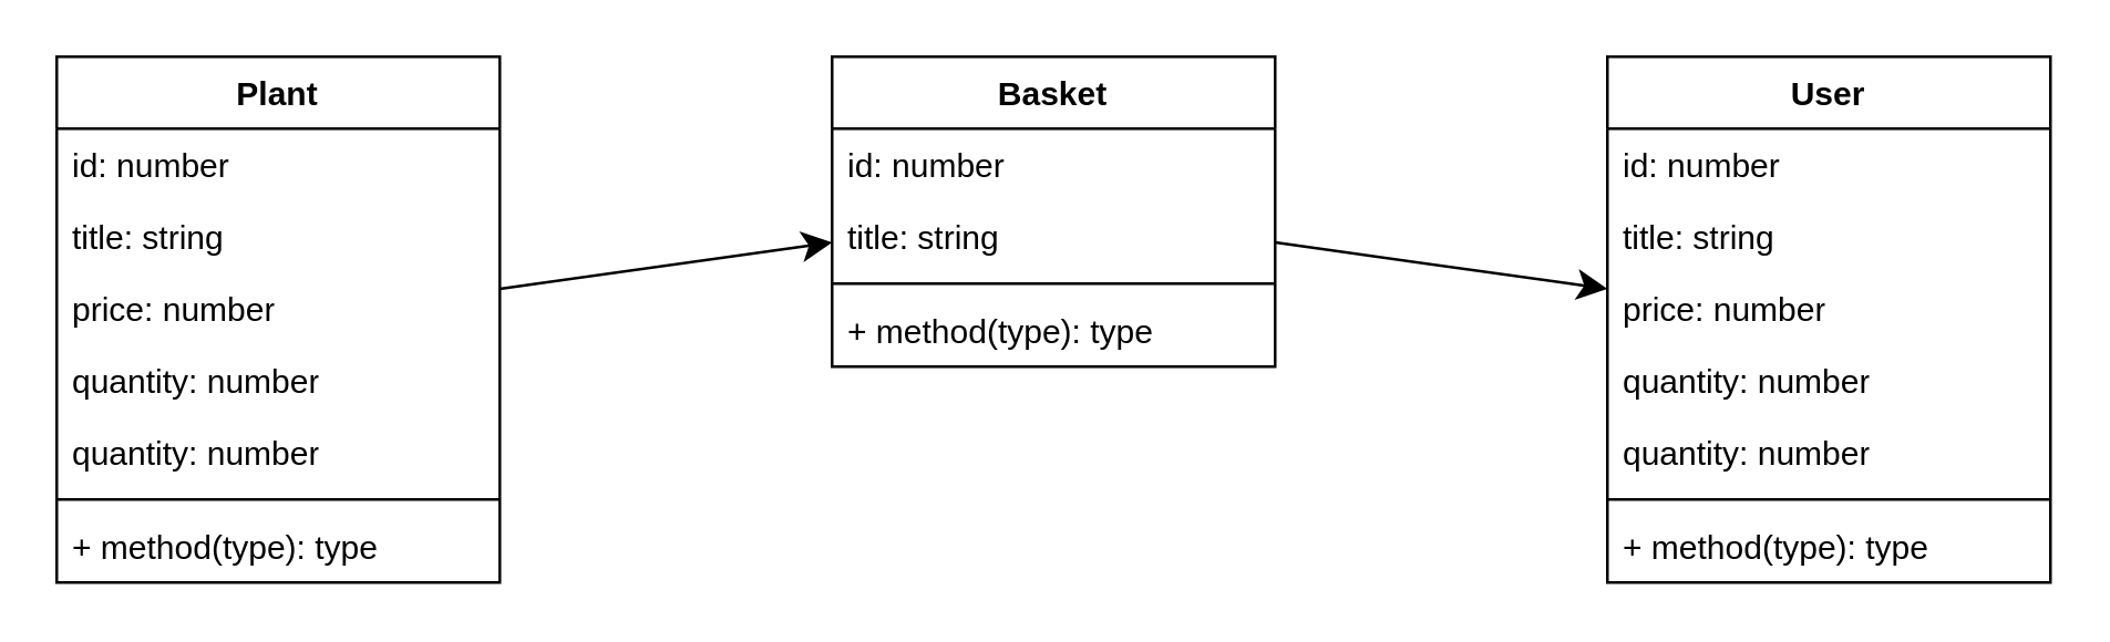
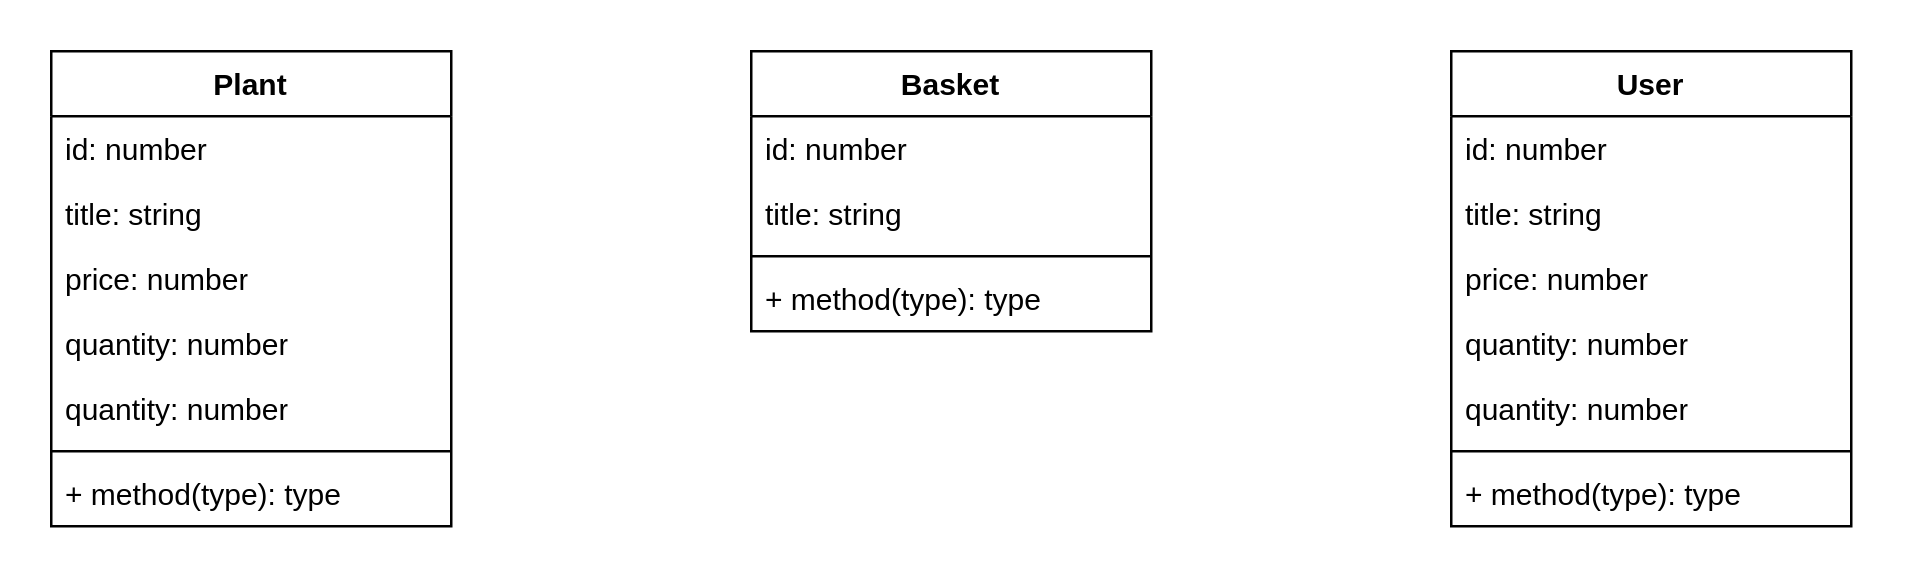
  <mxCell id="0" />
  <mxCell id="1" parent="0" />
- <mxCell id="2" value="" style="edgeStyle=none;curved=1;rounded=0;orthogonalLoop=1;jettySize=auto;html=1;fontSize=12;startSize=8;endSize=8;" edge="1" parent="1" source="3" target="12"><mxGeometry relative="1" as="geometry" /></mxCell>
  <mxCell id="3" value="Plant&lt;div&gt;&lt;br&gt;&lt;/div&gt;" style="swimlane;fontStyle=1;align=center;verticalAlign=top;childLayout=stackLayout;horizontal=1;startSize=26;horizontalStack=0;resizeParent=1;resizeParentMax=0;resizeLast=0;collapsible=1;marginBottom=0;whiteSpace=wrap;html=1;" vertex="1" parent="1"><mxGeometry x="20" y="20" width="160" height="190" as="geometry" /></mxCell>
  <mxCell id="4" value="id: number&lt;div&gt;&lt;br&gt;&lt;/div&gt;" style="text;strokeColor=none;fillColor=none;align=left;verticalAlign=top;spacingLeft=4;spacingRight=4;overflow=hidden;rotatable=0;points=[[0,0.5],[1,0.5]];portConstraint=eastwest;whiteSpace=wrap;html=1;" vertex="1" parent="3"><mxGeometry y="26" width="160" height="26" as="geometry" /></mxCell>
  <mxCell id="5" value="title: string&lt;div&gt;&lt;br&gt;&lt;/div&gt;" style="text;strokeColor=none;fillColor=none;align=left;verticalAlign=top;spacingLeft=4;spacingRight=4;overflow=hidden;rotatable=0;points=[[0,0.5],[1,0.5]];portConstraint=eastwest;whiteSpace=wrap;html=1;" vertex="1" parent="3"><mxGeometry y="52" width="160" height="26" as="geometry" /></mxCell>
  <mxCell id="6" value="price: number&lt;div&gt;&lt;br&gt;&lt;/div&gt;" style="text;strokeColor=none;fillColor=none;align=left;verticalAlign=top;spacingLeft=4;spacingRight=4;overflow=hidden;rotatable=0;points=[[0,0.5],[1,0.5]];portConstraint=eastwest;whiteSpace=wrap;html=1;" vertex="1" parent="3"><mxGeometry y="78" width="160" height="26" as="geometry" /></mxCell>
  <mxCell id="7" value="quantity: number&lt;div&gt;&lt;br&gt;&lt;/div&gt;" style="text;strokeColor=none;fillColor=none;align=left;verticalAlign=top;spacingLeft=4;spacingRight=4;overflow=hidden;rotatable=0;points=[[0,0.5],[1,0.5]];portConstraint=eastwest;whiteSpace=wrap;html=1;" vertex="1" parent="3"><mxGeometry y="104" width="160" height="26" as="geometry" /></mxCell>
  <mxCell id="8" value="quantity: number&lt;div&gt;&lt;br&gt;&lt;/div&gt;" style="text;strokeColor=none;fillColor=none;align=left;verticalAlign=top;spacingLeft=4;spacingRight=4;overflow=hidden;rotatable=0;points=[[0,0.5],[1,0.5]];portConstraint=eastwest;whiteSpace=wrap;html=1;" vertex="1" parent="3"><mxGeometry y="130" width="160" height="26" as="geometry" /></mxCell>
  <mxCell id="9" value="" style="line;strokeWidth=1;fillColor=none;align=left;verticalAlign=middle;spacingTop=-1;spacingLeft=3;spacingRight=3;rotatable=0;labelPosition=right;points=[];portConstraint=eastwest;strokeColor=inherit;" vertex="1" parent="3"><mxGeometry y="156" width="160" height="8" as="geometry" /></mxCell>
  <mxCell id="10" value="+ method(type): type" style="text;strokeColor=none;fillColor=none;align=left;verticalAlign=top;spacingLeft=4;spacingRight=4;overflow=hidden;rotatable=0;points=[[0,0.5],[1,0.5]];portConstraint=eastwest;whiteSpace=wrap;html=1;" vertex="1" parent="3"><mxGeometry y="164" width="160" height="26" as="geometry" /></mxCell>
- <mxCell id="11" value="" style="edgeStyle=none;curved=1;rounded=0;orthogonalLoop=1;jettySize=auto;html=1;fontSize=12;startSize=8;endSize=8;" edge="1" parent="1" source="12" target="17"><mxGeometry relative="1" as="geometry" /></mxCell>
  <mxCell id="12" value="Basket" style="swimlane;fontStyle=1;align=center;verticalAlign=top;childLayout=stackLayout;horizontal=1;startSize=26;horizontalStack=0;resizeParent=1;resizeParentMax=0;resizeLast=0;collapsible=1;marginBottom=0;whiteSpace=wrap;html=1;" vertex="1" parent="1"><mxGeometry x="300" y="20" width="160" height="112" as="geometry" /></mxCell>
  <mxCell id="13" value="id: number&lt;div&gt;&lt;br&gt;&lt;/div&gt;" style="text;strokeColor=none;fillColor=none;align=left;verticalAlign=top;spacingLeft=4;spacingRight=4;overflow=hidden;rotatable=0;points=[[0,0.5],[1,0.5]];portConstraint=eastwest;whiteSpace=wrap;html=1;" vertex="1" parent="12"><mxGeometry y="26" width="160" height="26" as="geometry" /></mxCell>
  <mxCell id="14" value="title: string&lt;div&gt;&lt;br&gt;&lt;/div&gt;" style="text;strokeColor=none;fillColor=none;align=left;verticalAlign=top;spacingLeft=4;spacingRight=4;overflow=hidden;rotatable=0;points=[[0,0.5],[1,0.5]];portConstraint=eastwest;whiteSpace=wrap;html=1;" vertex="1" parent="12"><mxGeometry y="52" width="160" height="26" as="geometry" /></mxCell>
  <mxCell id="15" value="" style="line;strokeWidth=1;fillColor=none;align=left;verticalAlign=middle;spacingTop=-1;spacingLeft=3;spacingRight=3;rotatable=0;labelPosition=right;points=[];portConstraint=eastwest;strokeColor=inherit;" vertex="1" parent="12"><mxGeometry y="78" width="160" height="8" as="geometry" /></mxCell>
  <mxCell id="16" value="+ method(type): type" style="text;strokeColor=none;fillColor=none;align=left;verticalAlign=top;spacingLeft=4;spacingRight=4;overflow=hidden;rotatable=0;points=[[0,0.5],[1,0.5]];portConstraint=eastwest;whiteSpace=wrap;html=1;" vertex="1" parent="12"><mxGeometry y="86" width="160" height="26" as="geometry" /></mxCell>
  <mxCell id="17" value="User" style="swimlane;fontStyle=1;align=center;verticalAlign=top;childLayout=stackLayout;horizontal=1;startSize=26;horizontalStack=0;resizeParent=1;resizeParentMax=0;resizeLast=0;collapsible=1;marginBottom=0;whiteSpace=wrap;html=1;" vertex="1" parent="1"><mxGeometry x="580" y="20" width="160" height="190" as="geometry" /></mxCell>
  <mxCell id="18" value="id: number&lt;div&gt;&lt;br&gt;&lt;/div&gt;" style="text;strokeColor=none;fillColor=none;align=left;verticalAlign=top;spacingLeft=4;spacingRight=4;overflow=hidden;rotatable=0;points=[[0,0.5],[1,0.5]];portConstraint=eastwest;whiteSpace=wrap;html=1;" vertex="1" parent="17"><mxGeometry y="26" width="160" height="26" as="geometry" /></mxCell>
  <mxCell id="19" value="title: string&lt;div&gt;&lt;br&gt;&lt;/div&gt;" style="text;strokeColor=none;fillColor=none;align=left;verticalAlign=top;spacingLeft=4;spacingRight=4;overflow=hidden;rotatable=0;points=[[0,0.5],[1,0.5]];portConstraint=eastwest;whiteSpace=wrap;html=1;" vertex="1" parent="17"><mxGeometry y="52" width="160" height="26" as="geometry" /></mxCell>
  <mxCell id="20" value="price: number&lt;div&gt;&lt;br&gt;&lt;/div&gt;" style="text;strokeColor=none;fillColor=none;align=left;verticalAlign=top;spacingLeft=4;spacingRight=4;overflow=hidden;rotatable=0;points=[[0,0.5],[1,0.5]];portConstraint=eastwest;whiteSpace=wrap;html=1;" vertex="1" parent="17"><mxGeometry y="78" width="160" height="26" as="geometry" /></mxCell>
  <mxCell id="21" value="quantity: number&lt;div&gt;&lt;br&gt;&lt;/div&gt;" style="text;strokeColor=none;fillColor=none;align=left;verticalAlign=top;spacingLeft=4;spacingRight=4;overflow=hidden;rotatable=0;points=[[0,0.5],[1,0.5]];portConstraint=eastwest;whiteSpace=wrap;html=1;" vertex="1" parent="17"><mxGeometry y="104" width="160" height="26" as="geometry" /></mxCell>
  <mxCell id="22" value="quantity: number&lt;div&gt;&lt;br&gt;&lt;/div&gt;" style="text;strokeColor=none;fillColor=none;align=left;verticalAlign=top;spacingLeft=4;spacingRight=4;overflow=hidden;rotatable=0;points=[[0,0.5],[1,0.5]];portConstraint=eastwest;whiteSpace=wrap;html=1;" vertex="1" parent="17"><mxGeometry y="130" width="160" height="26" as="geometry" /></mxCell>
  <mxCell id="23" value="" style="line;strokeWidth=1;fillColor=none;align=left;verticalAlign=middle;spacingTop=-1;spacingLeft=3;spacingRight=3;rotatable=0;labelPosition=right;points=[];portConstraint=eastwest;strokeColor=inherit;" vertex="1" parent="17"><mxGeometry y="156" width="160" height="8" as="geometry" /></mxCell>
  <mxCell id="24" value="+ method(type): type" style="text;strokeColor=none;fillColor=none;align=left;verticalAlign=top;spacingLeft=4;spacingRight=4;overflow=hidden;rotatable=0;points=[[0,0.5],[1,0.5]];portConstraint=eastwest;whiteSpace=wrap;html=1;" vertex="1" parent="17"><mxGeometry y="164" width="160" height="26" as="geometry" /></mxCell>
